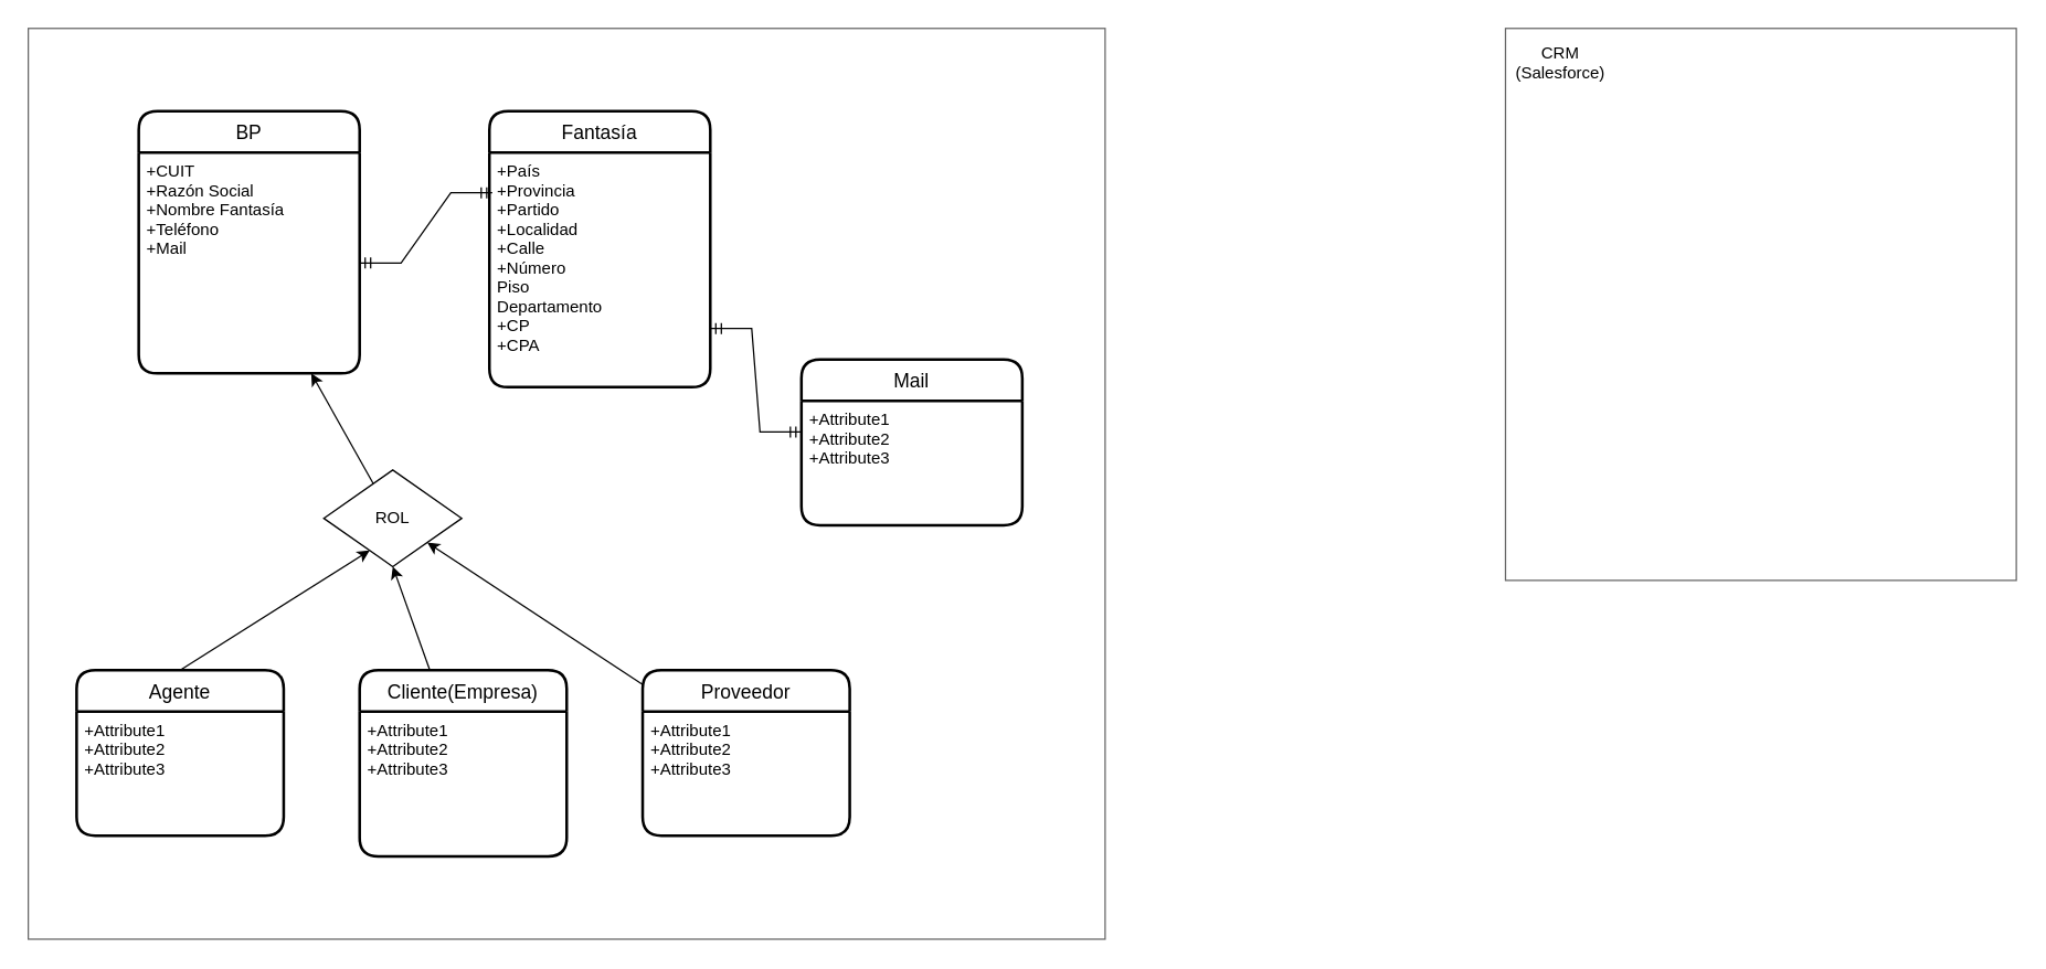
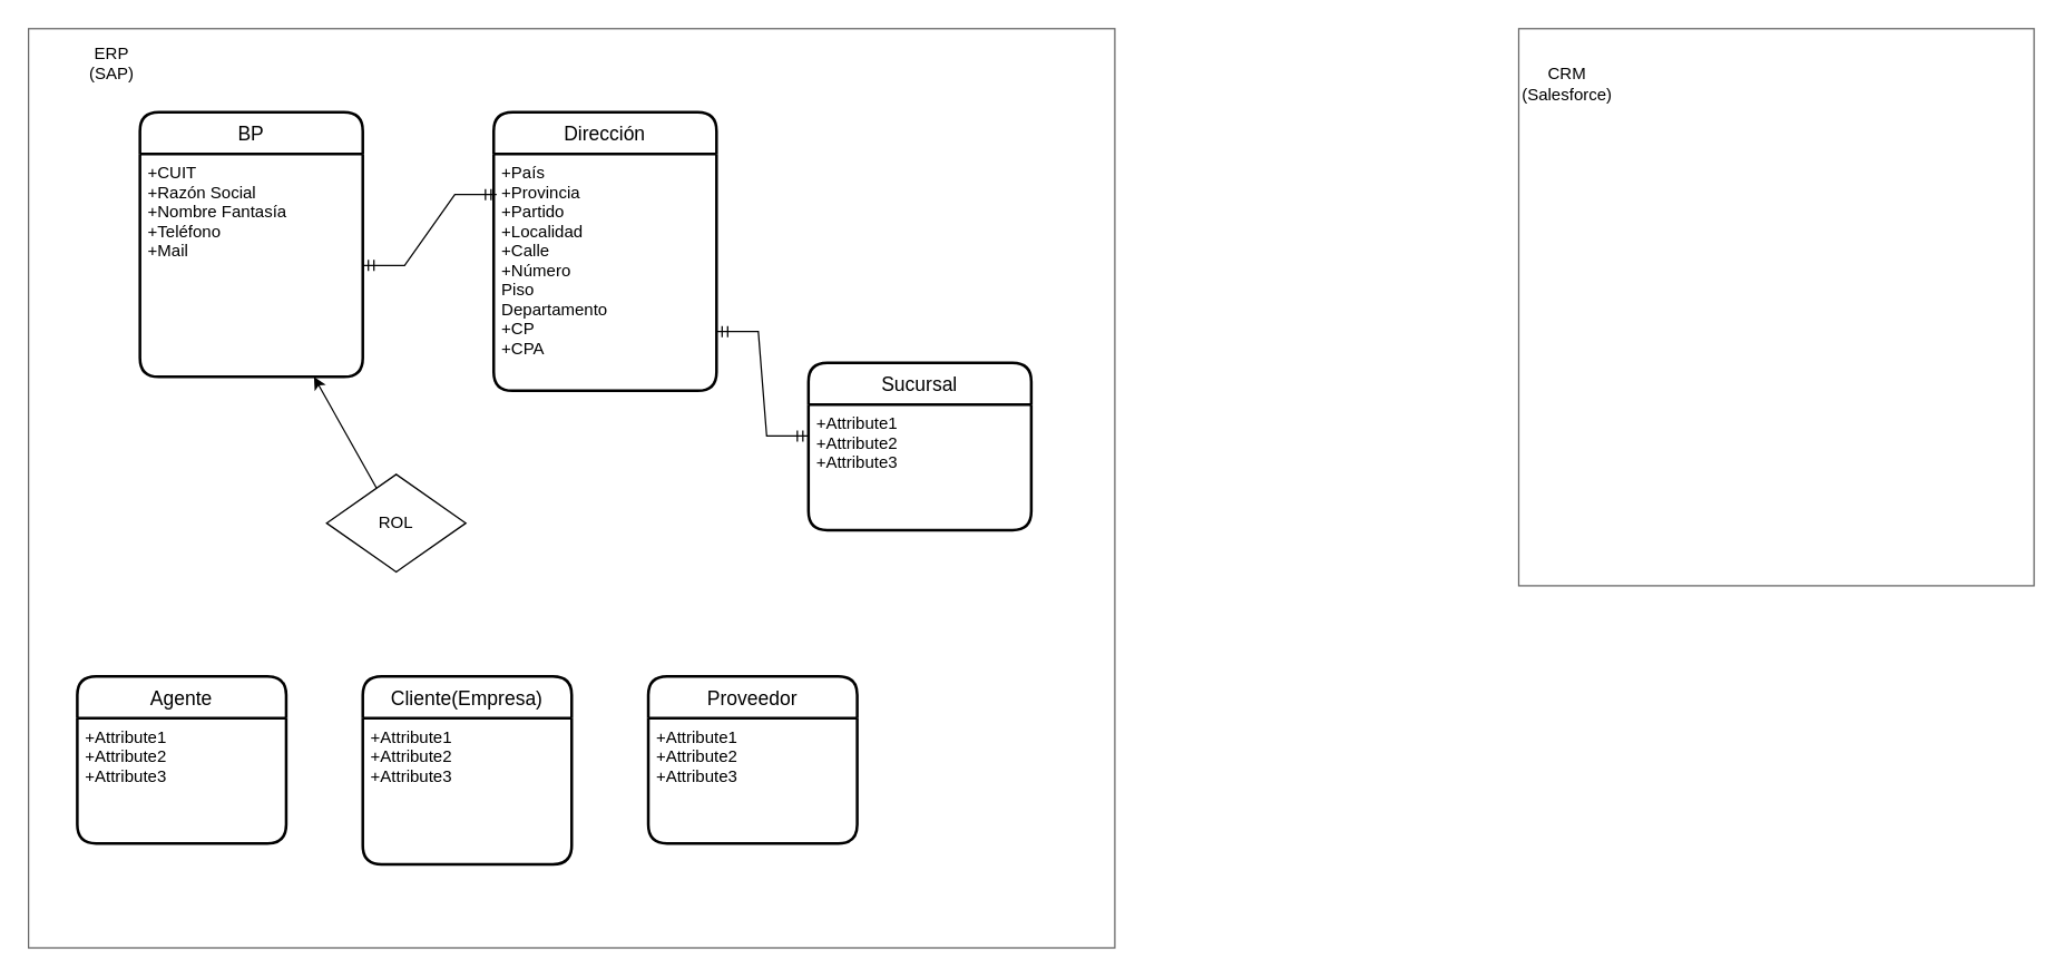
  <mxCell id="0" />
  <mxCell id="1" parent="0" />
  <mxCell id="2" value="" style="rounded=0;whiteSpace=wrap;html=1;fillColor=none;fontColor=#333333;strokeColor=#666666;" vertex="1" parent="1"><mxGeometry x="20" y="20" width="780" height="660" as="geometry" /></mxCell>
+ <mxCell id="3" value="ERP (SAP)" style="text;html=1;strokeColor=none;fillColor=none;align=center;verticalAlign=middle;whiteSpace=wrap;rounded=0;" vertex="1" parent="1"><mxGeometry x="50" y="30" width="60" height="30" as="geometry" /></mxCell>
  <mxCell id="4" value="BP" style="swimlane;childLayout=stackLayout;horizontal=1;startSize=30;horizontalStack=0;rounded=1;fontSize=14;fontStyle=0;strokeWidth=2;resizeParent=0;resizeLast=1;shadow=0;dashed=0;align=center;" vertex="1" parent="1"><mxGeometry y="80" width="160" height="190" as="geometry" x="100" /></mxCell>
  <mxCell id="5" value="+CUIT&#10;+Razón Social&#10;+Nombre Fantasía&#10;+Teléfono&#10;+Mail" style="align=left;strokeColor=none;fillColor=none;spacingLeft=4;fontSize=12;verticalAlign=top;resizable=0;rotatable=0;part=1;" vertex="1" parent="4"><mxGeometry y="30" width="160" height="160" as="geometry" /></mxCell>
- <mxCell id="6" value="Fantasía" style="swimlane;childLayout=stackLayout;horizontal=1;startSize=30;horizontalStack=0;rounded=1;fontSize=14;fontStyle=0;strokeWidth=2;resizeParent=0;resizeLast=1;shadow=0;dashed=0;align=center;fillColor=none;" vertex="1" parent="1"><mxGeometry x="354" y="80" width="160" height="200" as="geometry" /></mxCell>
+ <mxCell id="6" value="Dirección" style="swimlane;childLayout=stackLayout;horizontal=1;startSize=30;horizontalStack=0;rounded=1;fontSize=14;fontStyle=0;strokeWidth=2;resizeParent=0;resizeLast=1;shadow=0;dashed=0;align=center;fillColor=none;" vertex="1" parent="1"><mxGeometry x="354" y="80" width="160" height="200" as="geometry" /></mxCell>
  <mxCell id="7" value="+País&#10;+Provincia&#10;+Partido&#10;+Localidad&#10;+Calle&#10;+Número&#10;Piso&#10;Departamento&#10;+CP&#10;+CPA&#10;" style="align=left;strokeColor=none;fillColor=none;spacingLeft=4;fontSize=12;verticalAlign=top;resizable=0;rotatable=0;part=1;" vertex="1" parent="6"><mxGeometry y="30" width="160" height="170" as="geometry" /></mxCell>
  <mxCell id="8" value="" style="edgeStyle=entityRelationEdgeStyle;fontSize=12;html=1;endArrow=ERmandOne;startArrow=ERmandOne;rounded=0;entryX=0.013;entryY=0.171;entryDx=0;entryDy=0;entryPerimeter=0;exitX=1;exitY=0.5;exitDx=0;exitDy=0;" edge="1" parent="1" source="5" target="7"><mxGeometry width="100" height="100" relative="1" as="geometry"><mxPoint x="230" y="340" as="sourcePoint" /><mxPoint x="330" y="240" as="targetPoint" /></mxGeometry></mxCell>
  <mxCell id="9" value="Agente" style="swimlane;childLayout=stackLayout;horizontal=1;startSize=30;horizontalStack=0;rounded=1;fontSize=14;fontStyle=0;strokeWidth=2;resizeParent=0;resizeLast=1;shadow=0;dashed=0;align=center;fillColor=none;" vertex="1" parent="1"><mxGeometry x="55" y="485" width="150" height="120" as="geometry" /></mxCell>
  <mxCell id="10" value="+Attribute1&#10;+Attribute2&#10;+Attribute3" style="align=left;strokeColor=none;fillColor=none;spacingLeft=4;fontSize=12;verticalAlign=top;resizable=0;rotatable=0;part=1;" vertex="1" parent="9"><mxGeometry y="30" width="150" height="90" as="geometry" /></mxCell>
- <mxCell id="11" style="edgeStyle=none;rounded=0;orthogonalLoop=1;jettySize=auto;html=1;entryX=0.5;entryY=1;entryDx=0;entryDy=0;" edge="1" parent="1" source="12" target="18"><mxGeometry relative="1" as="geometry" /></mxCell>
  <mxCell id="12" value="Cliente(Empresa)" style="swimlane;childLayout=stackLayout;horizontal=1;startSize=30;horizontalStack=0;rounded=1;fontSize=14;fontStyle=0;strokeWidth=2;resizeParent=0;resizeLast=1;shadow=0;dashed=0;align=center;fillColor=none;" vertex="1" parent="1"><mxGeometry x="260" y="485" width="150" height="135" as="geometry" /></mxCell>
  <mxCell id="13" value="+Attribute1&#10;+Attribute2&#10;+Attribute3" style="align=left;strokeColor=none;fillColor=none;spacingLeft=4;fontSize=12;verticalAlign=top;resizable=0;rotatable=0;part=1;" vertex="1" parent="12"><mxGeometry y="30" width="150" height="105" as="geometry" /></mxCell>
- <mxCell id="14" style="edgeStyle=none;rounded=0;orthogonalLoop=1;jettySize=auto;html=1;entryX=1;entryY=1;entryDx=0;entryDy=0;" edge="1" parent="1" source="15" target="18"><mxGeometry relative="1" as="geometry" /></mxCell>
  <mxCell id="15" value="Proveedor" style="swimlane;childLayout=stackLayout;horizontal=1;startSize=30;horizontalStack=0;rounded=1;fontSize=14;fontStyle=0;strokeWidth=2;resizeParent=0;resizeLast=1;shadow=0;dashed=0;align=center;fillColor=none;" vertex="1" parent="1"><mxGeometry x="465" y="485" width="150" height="120" as="geometry" /></mxCell>
  <mxCell id="16" value="+Attribute1&#10;+Attribute2&#10;+Attribute3" style="align=left;strokeColor=none;fillColor=none;spacingLeft=4;fontSize=12;verticalAlign=top;resizable=0;rotatable=0;part=1;" vertex="1" parent="15"><mxGeometry y="30" width="150" height="90" as="geometry" /></mxCell>
  <mxCell id="17" style="edgeStyle=none;rounded=0;orthogonalLoop=1;jettySize=auto;html=1;" edge="1" parent="1" source="18" target="5"><mxGeometry relative="1" as="geometry" /></mxCell>
  <mxCell id="18" value="ROL" style="shape=rhombus;perimeter=rhombusPerimeter;whiteSpace=wrap;html=1;align=center;fillColor=none;" vertex="1" parent="1"><mxGeometry x="234" y="340" width="100" height="70" as="geometry" /></mxCell>
- <mxCell id="19" style="edgeStyle=none;rounded=0;orthogonalLoop=1;jettySize=auto;html=1;entryX=0.333;entryY=0.833;entryDx=0;entryDy=0;entryPerimeter=0;exitX=0.5;exitY=0;exitDx=0;exitDy=0;" edge="1" parent="1" source="9" target="18"><mxGeometry relative="1" as="geometry" /></mxCell>
- <mxCell id="20" value="Mail" style="swimlane;childLayout=stackLayout;horizontal=1;startSize=30;horizontalStack=0;rounded=1;fontSize=14;fontStyle=0;strokeWidth=2;resizeParent=0;resizeLast=1;shadow=0;dashed=0;align=center;fillColor=none;" vertex="1" parent="1"><mxGeometry x="580" y="260" width="160" height="120" as="geometry" /></mxCell>
+ <mxCell id="20" value="Sucursal" style="swimlane;childLayout=stackLayout;horizontal=1;startSize=30;horizontalStack=0;rounded=1;fontSize=14;fontStyle=0;strokeWidth=2;resizeParent=0;resizeLast=1;shadow=0;dashed=0;align=center;fillColor=none;" vertex="1" parent="1"><mxGeometry x="580" y="260" width="160" height="120" as="geometry" /></mxCell>
  <mxCell id="21" value="+Attribute1&#10;+Attribute2&#10;+Attribute3" style="align=left;strokeColor=none;fillColor=none;spacingLeft=4;fontSize=12;verticalAlign=top;resizable=0;rotatable=0;part=1;" vertex="1" parent="20"><mxGeometry y="30" width="160" height="90" as="geometry" /></mxCell>
  <mxCell id="22" value="" style="edgeStyle=entityRelationEdgeStyle;fontSize=12;html=1;endArrow=ERmandOne;startArrow=ERmandOne;rounded=0;entryX=0;entryY=0.25;entryDx=0;entryDy=0;exitX=1;exitY=0.75;exitDx=0;exitDy=0;" edge="1" parent="1" source="7" target="21"><mxGeometry width="100" height="100" relative="1" as="geometry"><mxPoint x="270" y="200" as="sourcePoint" /><mxPoint x="366.08" y="149.07" as="targetPoint" /></mxGeometry></mxCell>
  <mxCell id="23" value="" style="rounded=0;whiteSpace=wrap;html=1;fillColor=none;fontColor=#333333;strokeColor=#666666;" vertex="1" parent="1"><mxGeometry x="1090" y="20" width="370" height="400" as="geometry" /></mxCell>
- <mxCell id="24" value="CRM (Salesforce)" style="text;html=1;strokeColor=none;fillColor=none;align=center;verticalAlign=middle;whiteSpace=wrap;rounded=0;" vertex="1" parent="1"><mxGeometry x="1100" y="30" width="60" height="30" as="geometry" /></mxCell>
+ <mxCell id="24" value="CRM (Salesforce)" style="text;html=1;strokeColor=none;fillColor=none;align=center;verticalAlign=middle;whiteSpace=wrap;rounded=0;" vertex="1" parent="1"><mxGeometry x="1095" y="45" width="60" height="30" as="geometry" /></mxCell>
